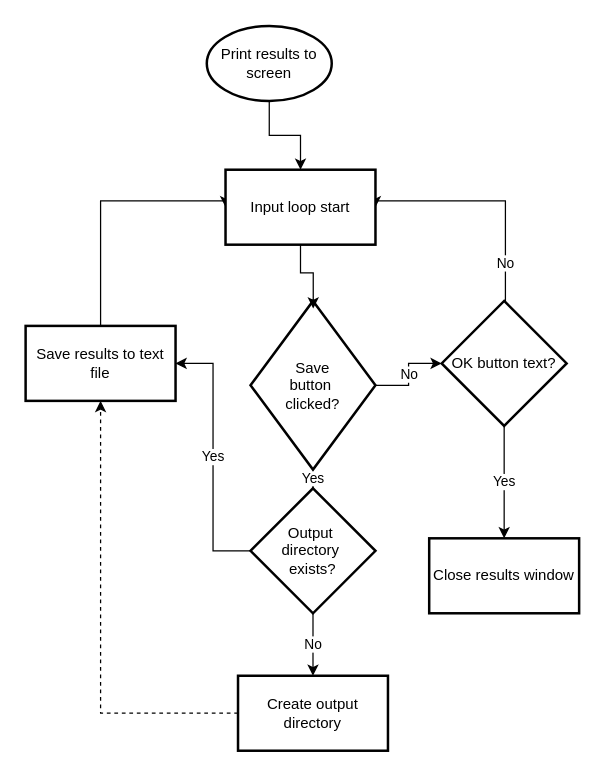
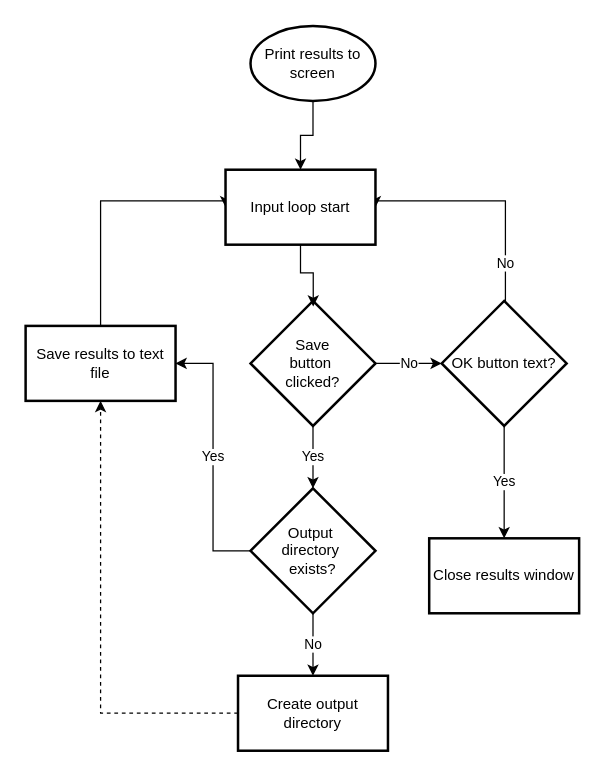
  <mxCell id="0" />
  <mxCell id="1" parent="0" />
  <mxCell id="2" value="" style="edgeStyle=orthogonalEdgeStyle;rounded=0;orthogonalLoop=1;jettySize=auto;html=1;entryX=0.5;entryY=0;entryDx=0;entryDy=0;" edge="1" parent="1" source="3" target="18"><mxGeometry relative="1" as="geometry" /></mxCell>
- <mxCell id="3" value="Print results to screen" style="strokeWidth=2;html=1;shape=mxgraph.flowchart.start_1;whiteSpace=wrap;" vertex="1" parent="1"><mxGeometry x="165" y="20" width="100" height="60" as="geometry" /></mxCell>
+ <mxCell id="3" value="Print results to screen" style="strokeWidth=2;html=1;shape=mxgraph.flowchart.start_1;whiteSpace=wrap;" vertex="1" parent="1"><mxGeometry x="200" y="20" width="100" height="60" as="geometry" /></mxCell>
  <mxCell id="4" value="Yes" style="edgeStyle=orthogonalEdgeStyle;rounded=0;orthogonalLoop=1;jettySize=auto;html=1;entryX=0.5;entryY=0;entryDx=0;entryDy=0;entryPerimeter=0;" edge="1" parent="1" source="6" target="10"><mxGeometry relative="1" as="geometry"><mxPoint x="300" y="180" as="targetPoint" /></mxGeometry></mxCell>
  <mxCell id="5" value="No" style="edgeStyle=orthogonalEdgeStyle;rounded=0;orthogonalLoop=1;jettySize=auto;html=1;entryX=0;entryY=0.5;entryDx=0;entryDy=0;" edge="1" parent="1" source="6" target="15"><mxGeometry relative="1" as="geometry"><mxPoint x="350" y="185" as="targetPoint" /></mxGeometry></mxCell>
- <mxCell id="6" value="Save&lt;div&gt;button&amp;nbsp;&lt;/div&gt;&lt;div&gt;clicked?&lt;/div&gt;" style="rhombus;whiteSpace=wrap;html=1;strokeWidth=2;" vertex="1" parent="1"><mxGeometry x="200" y="240" width="100" height="135" as="geometry" /></mxCell>
+ <mxCell id="6" value="Save&lt;div&gt;button&amp;nbsp;&lt;/div&gt;&lt;div&gt;clicked?&lt;/div&gt;" style="rhombus;whiteSpace=wrap;html=1;strokeWidth=2;" vertex="1" parent="1"><mxGeometry x="200" y="240" width="100" height="100" as="geometry" /></mxCell>
  <mxCell id="7" style="edgeStyle=orthogonalEdgeStyle;rounded=0;orthogonalLoop=1;jettySize=auto;html=1;exitX=0.5;exitY=0;exitDx=0;exitDy=0;entryX=0;entryY=0.5;entryDx=0;entryDy=0;" edge="1" parent="1" source="13" target="18"><mxGeometry relative="1" as="geometry"><mxPoint x="180" y="100" as="sourcePoint" /><mxPoint x="140" y="160" as="targetPoint" /><Array as="points"><mxPoint x="80" y="160" /></Array></mxGeometry></mxCell>
  <mxCell id="8" value="No" style="edgeStyle=orthogonalEdgeStyle;rounded=0;orthogonalLoop=1;jettySize=auto;html=1;" edge="1" parent="1" source="10" target="12"><mxGeometry relative="1" as="geometry" /></mxCell>
  <mxCell id="9" value="Yes" style="edgeStyle=orthogonalEdgeStyle;rounded=0;orthogonalLoop=1;jettySize=auto;html=1;entryX=1;entryY=0.5;entryDx=0;entryDy=0;" edge="1" parent="1" source="10" target="13"><mxGeometry relative="1" as="geometry" /></mxCell>
  <mxCell id="10" value="Output&amp;nbsp;&lt;div&gt;directory&amp;nbsp;&lt;/div&gt;&lt;div&gt;exists?&lt;/div&gt;" style="strokeWidth=2;html=1;shape=mxgraph.flowchart.decision;whiteSpace=wrap;" vertex="1" parent="1"><mxGeometry x="200" y="390" width="100" height="100" as="geometry" /></mxCell>
  <mxCell id="11" value="" style="edgeStyle=orthogonalEdgeStyle;rounded=0;orthogonalLoop=1;jettySize=auto;html=1;dashed=1;" edge="1" parent="1" source="12" target="13"><mxGeometry relative="1" as="geometry" /></mxCell>
  <mxCell id="12" value="Create output directory" style="whiteSpace=wrap;html=1;strokeWidth=2;" vertex="1" parent="1"><mxGeometry x="190" y="540" width="120" height="60" as="geometry" /></mxCell>
  <mxCell id="13" value="Save results to text file" style="whiteSpace=wrap;html=1;strokeWidth=2;" vertex="1" parent="1"><mxGeometry x="20" y="260" width="120" height="60" as="geometry" /></mxCell>
  <mxCell id="14" value="Yes" style="edgeStyle=orthogonalEdgeStyle;rounded=0;orthogonalLoop=1;jettySize=auto;html=1;" edge="1" parent="1" source="15" target="16"><mxGeometry relative="1" as="geometry" /></mxCell>
  <mxCell id="15" value="OK button text?" style="rhombus;whiteSpace=wrap;html=1;strokeWidth=2;" vertex="1" parent="1"><mxGeometry x="353" y="240" width="100" height="100" as="geometry" /></mxCell>
  <mxCell id="16" value="Close results window" style="whiteSpace=wrap;html=1;strokeWidth=2;" vertex="1" parent="1"><mxGeometry x="343" y="430" width="120" height="60" as="geometry" /></mxCell>
  <mxCell id="17" value="No" style="edgeStyle=orthogonalEdgeStyle;rounded=0;orthogonalLoop=1;jettySize=auto;html=1;entryX=1;entryY=0.5;entryDx=0;entryDy=0;" edge="1" parent="1" source="15" target="18"><mxGeometry x="-0.673" relative="1" as="geometry"><Array as="points"><mxPoint x="404" y="160" /></Array><mxPoint as="offset" /></mxGeometry></mxCell>
  <mxCell id="18" value="Input loop start" style="whiteSpace=wrap;html=1;strokeWidth=2;" vertex="1" parent="1"><mxGeometry x="180" y="135" width="120" height="60" as="geometry" /></mxCell>
  <mxCell id="19" style="edgeStyle=orthogonalEdgeStyle;rounded=0;orthogonalLoop=1;jettySize=auto;html=1;entryX=0.502;entryY=0.045;entryDx=0;entryDy=0;entryPerimeter=0;" edge="1" parent="1" source="18" target="6"><mxGeometry relative="1" as="geometry" /></mxCell>
